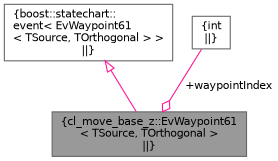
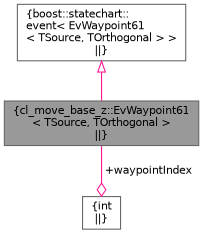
  digraph {
    node [color=gray40 fillcolor=white fontname=Helvetica fontsize=10 shape=box style=filled]
    edge [color=deeppink fontname=Helvetica fontsize=10 labelfontname=Helvetica labelfontsize=10 style=solid]
    n1 [fillcolor=grey60 fontcolor=black height=0.2 label="{cl_move_base_z::EvWaypoint61\l\< TSource, TOrthogonal \>\n||}" width=0.4]
    n2 [height=0.2 label="{boost::statechart::\levent\< EvWaypoint61\l\< TSource, TOrthogonal \> \>\n||}" width=0.4]
    n3 [height=0.2 label="{int\n||}" width=0.4]
    n2 -> n1 [arrowtail=onormal dir=back]
-   n3 -> n1 [arrowhead=odiamond label=" +waypointIndex"]
+   n1 -> n3 [arrowhead=odiamond label=" +waypointIndex"]
  }
